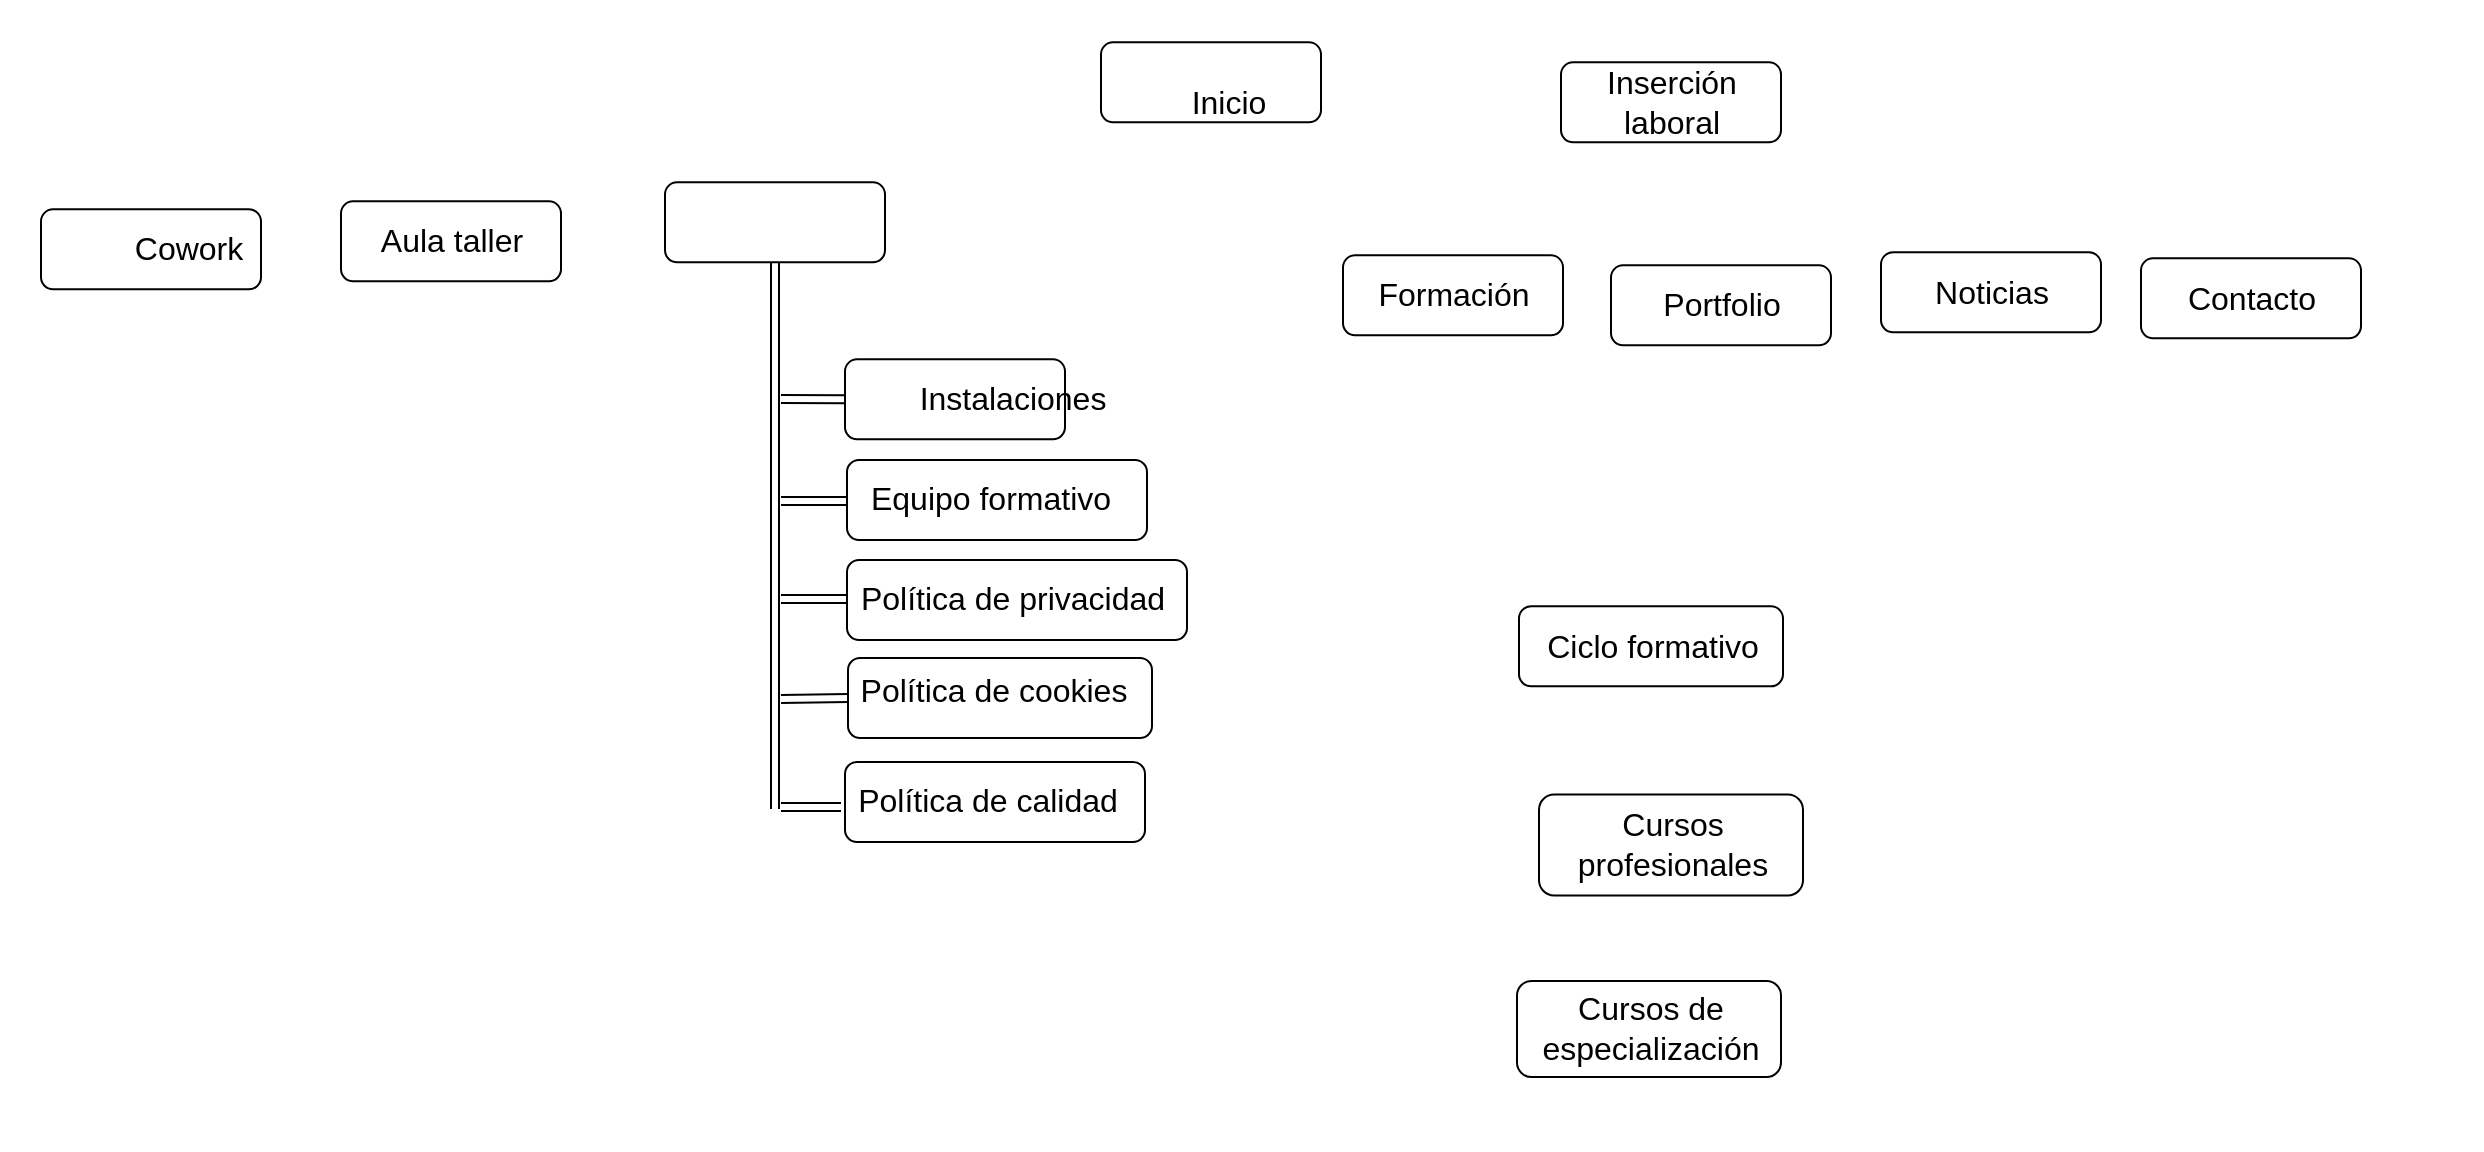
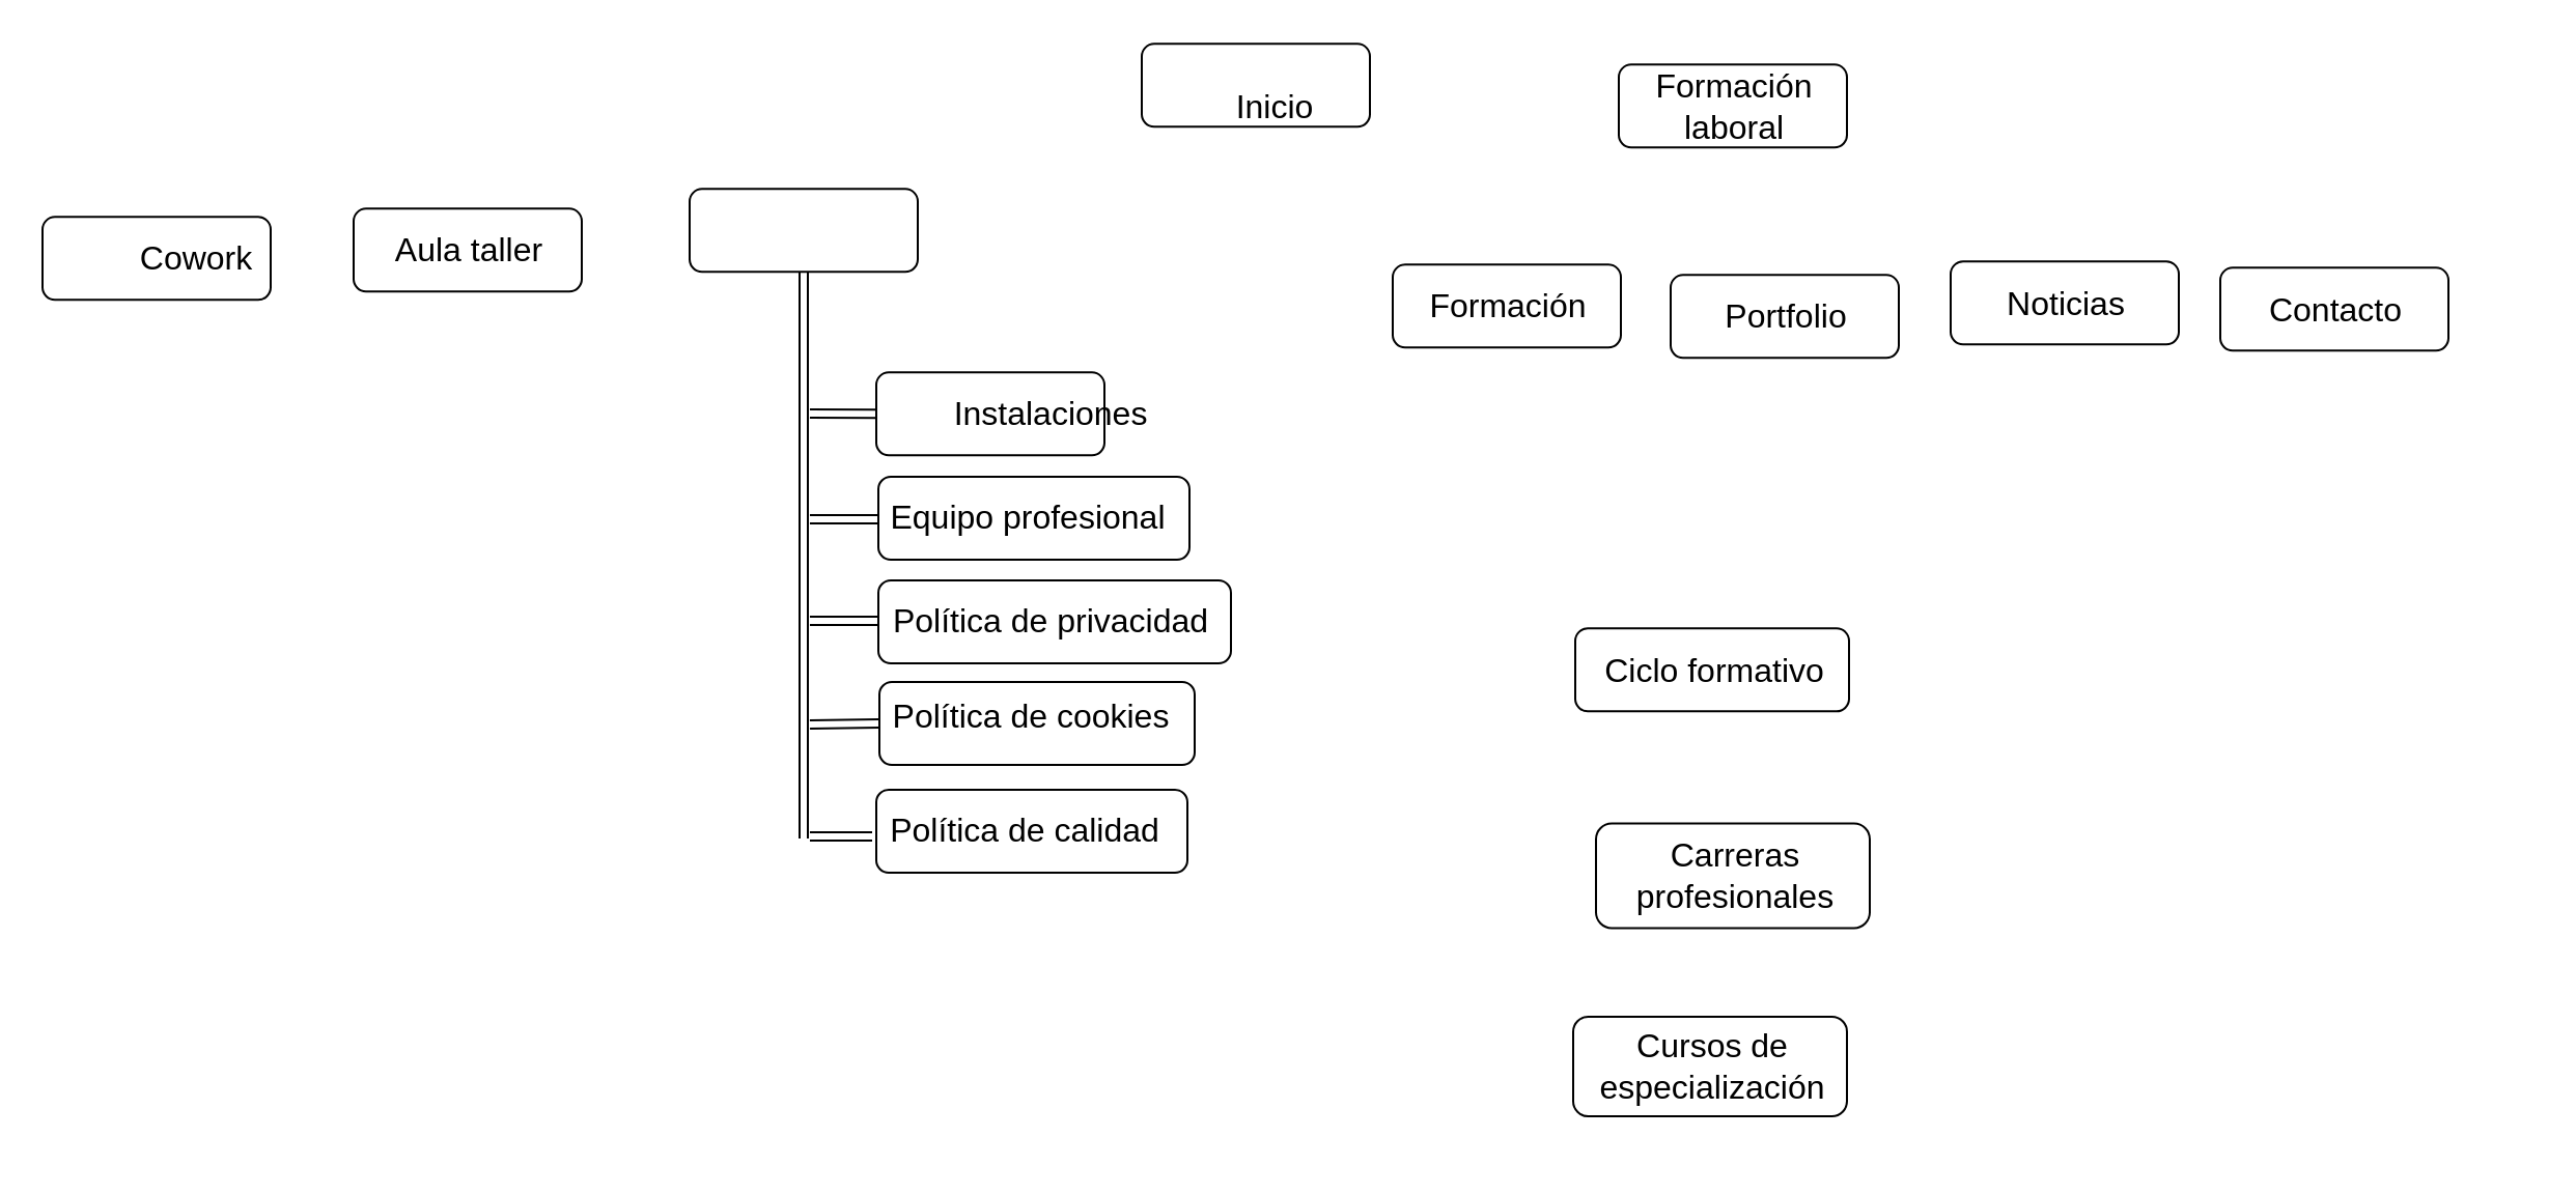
  <mxCell id="0" />
  <mxCell id="1" parent="0" />
  <mxCell id="2" value="" style="group" vertex="1" connectable="0" parent="1"><mxGeometry x="170" y="103.5" width="150" height="50" as="geometry" /></mxCell>
  <mxCell id="3" value="" style="group" vertex="1" connectable="0" parent="2"><mxGeometry width="150" height="50" as="geometry" /></mxCell>
  <mxCell id="4" value="" style="group" vertex="1" connectable="0" parent="3"><mxGeometry x="-1" y="-3.333" width="114" height="40" as="geometry" /></mxCell>
  <mxCell id="5" value="" style="rounded=1;whiteSpace=wrap;html=1;fontSize=16;flipH=1;" vertex="1" parent="4"><mxGeometry x="1" width="110" height="40" as="geometry" /></mxCell>
  <mxCell id="6" value="Aula taller" style="text;html=1;align=center;verticalAlign=middle;whiteSpace=wrap;rounded=0;fontSize=16;" vertex="1" parent="4"><mxGeometry y="13.333" width="114" height="13" as="geometry" /></mxCell>
  <mxCell id="7" value="" style="group;flipH=1;" vertex="1" connectable="0" parent="1"><mxGeometry x="780" y="34" width="150" height="50" as="geometry" /></mxCell>
  <mxCell id="8" value="" style="group" vertex="1" connectable="0" parent="7"><mxGeometry width="150" height="50" as="geometry" /></mxCell>
  <mxCell id="9" value="" style="group" vertex="1" connectable="0" parent="8"><mxGeometry x="-1" y="-3.333" width="114" height="40" as="geometry" /></mxCell>
  <mxCell id="10" value="" style="rounded=1;whiteSpace=wrap;html=1;fontSize=16;" vertex="1" parent="9"><mxGeometry x="1" width="110" height="40" as="geometry" /></mxCell>
- <mxCell id="11" value="Inserción laboral" style="text;html=1;align=center;verticalAlign=middle;whiteSpace=wrap;rounded=0;fontSize=16;" vertex="1" parent="9"><mxGeometry y="13.333" width="114" height="13" as="geometry" /></mxCell>
+ <mxCell id="11" value="Formación laboral" style="text;html=1;align=center;verticalAlign=middle;whiteSpace=wrap;rounded=0;fontSize=16;" vertex="1" parent="9"><mxGeometry y="13.333" width="114" height="13" as="geometry" /></mxCell>
  <mxCell id="12" value="" style="group;flipH=1;" vertex="1" connectable="0" parent="1"><mxGeometry x="671" y="130.5" width="284" height="55" as="geometry" /></mxCell>
  <mxCell id="13" value="" style="group;flipH=1;" vertex="1" connectable="0" parent="12"><mxGeometry width="284" height="55" as="geometry" /></mxCell>
  <mxCell id="14" value="" style="rounded=1;whiteSpace=wrap;html=1;fontSize=16;" vertex="1" parent="13"><mxGeometry y="-3.333" width="110" height="40" as="geometry" /></mxCell>
  <mxCell id="15" value="Formación" style="text;html=1;align=center;verticalAlign=middle;whiteSpace=wrap;rounded=0;fontSize=16;" vertex="1" parent="13"><mxGeometry x="-1" y="10" width="114" height="13" as="geometry" /></mxCell>
  <mxCell id="16" value="" style="group" vertex="1" connectable="0" parent="13"><mxGeometry x="134" y="5" width="150" height="50" as="geometry" /></mxCell>
  <mxCell id="17" value="" style="group" vertex="1" connectable="0" parent="16"><mxGeometry width="150" height="50" as="geometry" /></mxCell>
  <mxCell id="18" value="" style="rounded=1;whiteSpace=wrap;html=1;fontSize=16;" vertex="1" parent="17"><mxGeometry y="-3.333" width="110" height="40" as="geometry" /></mxCell>
  <mxCell id="19" value="Portfolio" style="text;html=1;align=center;verticalAlign=middle;whiteSpace=wrap;rounded=0;fontSize=16;" vertex="1" parent="17"><mxGeometry x="-1" y="10" width="114" height="13" as="geometry" /></mxCell>
  <mxCell id="20" value="" style="group;flipH=1;" vertex="1" connectable="0" parent="1"><mxGeometry x="940" y="129" width="150" height="50" as="geometry" /></mxCell>
  <mxCell id="21" value="" style="group" vertex="1" connectable="0" parent="20"><mxGeometry width="150" height="50" as="geometry" /></mxCell>
  <mxCell id="22" value="" style="group" vertex="1" connectable="0" parent="21"><mxGeometry x="-1" y="-3.333" width="114" height="40" as="geometry" /></mxCell>
  <mxCell id="23" value="" style="rounded=1;whiteSpace=wrap;html=1;fontSize=16;" vertex="1" parent="22"><mxGeometry x="1" width="110" height="40" as="geometry" /></mxCell>
  <mxCell id="24" value="Noticias" style="text;html=1;align=center;verticalAlign=middle;whiteSpace=wrap;rounded=0;fontSize=16;" vertex="1" parent="22"><mxGeometry y="13.333" width="114" height="13" as="geometry" /></mxCell>
  <mxCell id="25" value="" style="group;flipH=1;" vertex="1" connectable="0" parent="1"><mxGeometry x="1070" y="132" width="150" height="50" as="geometry" /></mxCell>
  <mxCell id="26" value="" style="group" vertex="1" connectable="0" parent="25"><mxGeometry width="150" height="50" as="geometry" /></mxCell>
  <mxCell id="27" value="" style="rounded=1;whiteSpace=wrap;html=1;fontSize=16;" vertex="1" parent="26"><mxGeometry y="-3.333" width="110" height="40" as="geometry" /></mxCell>
  <mxCell id="28" value="Contacto" style="text;html=1;align=center;verticalAlign=middle;whiteSpace=wrap;rounded=0;fontSize=16;" vertex="1" parent="26"><mxGeometry x="-1" y="10" width="114" height="13" as="geometry" /></mxCell>
  <mxCell id="29" value="" style="group;flipH=1;" vertex="1" connectable="0" parent="1"><mxGeometry x="422" y="182.5" width="110" height="50" as="geometry" /></mxCell>
  <mxCell id="30" value="" style="group" vertex="1" connectable="0" parent="29"><mxGeometry width="110" height="50" as="geometry" /></mxCell>
  <mxCell id="31" value="" style="rounded=1;whiteSpace=wrap;html=1;fontSize=16;" vertex="1" parent="30"><mxGeometry y="-3.333" width="110" height="40" as="geometry" /></mxCell>
  <mxCell id="32" value="Instalaciones" style="text;html=1;align=center;verticalAlign=middle;whiteSpace=wrap;rounded=0;fontSize=16;" vertex="1" parent="30"><mxGeometry x="66" y="10" width="36.667" height="13.333" as="geometry" /></mxCell>
  <mxCell id="33" value="" style="group;flipH=1;" vertex="1" connectable="0" parent="1"><mxGeometry x="361" y="232.5" width="276" height="100" as="geometry" /></mxCell>
  <mxCell id="34" value="" style="group" vertex="1" connectable="0" parent="33"><mxGeometry width="276" height="100" as="geometry" /></mxCell>
  <mxCell id="35" value="" style="rounded=1;whiteSpace=wrap;html=1;fontSize=16;" vertex="1" parent="34"><mxGeometry x="62" y="-3" width="150" height="40" as="geometry" /></mxCell>
- <mxCell id="36" value="Equipo formativo" style="text;html=1;align=center;verticalAlign=middle;whiteSpace=wrap;rounded=0;fontSize=16;flipH=1;" vertex="1" parent="34"><mxGeometry x="59" y="10" width="151" height="13" as="geometry" /></mxCell>
+ <mxCell id="36" value="Equipo profesional" style="text;html=1;align=center;verticalAlign=middle;whiteSpace=wrap;rounded=0;fontSize=16;flipH=1;" vertex="1" parent="34"><mxGeometry x="59" y="10" width="151" height="13" as="geometry" /></mxCell>
  <mxCell id="37" value="" style="group;flipH=1;" vertex="1" connectable="0" parent="34"><mxGeometry y="50" width="276" height="50" as="geometry" /></mxCell>
  <mxCell id="38" value="" style="group" vertex="1" connectable="0" parent="37"><mxGeometry width="276" height="50" as="geometry" /></mxCell>
  <mxCell id="39" value="" style="rounded=1;whiteSpace=wrap;html=1;fontSize=16;" vertex="1" parent="38"><mxGeometry x="62" y="-3" width="170" height="40" as="geometry" /></mxCell>
  <mxCell id="40" value="Política de privacidad" style="text;html=1;align=center;verticalAlign=middle;whiteSpace=wrap;rounded=0;fontSize=16;flipH=1;" vertex="1" parent="38"><mxGeometry x="64" y="10" width="163" height="13" as="geometry" /></mxCell>
  <mxCell id="41" value="" style="group;flipH=1;" vertex="1" connectable="0" parent="1"><mxGeometry x="402" y="383.5" width="276" height="50" as="geometry" /></mxCell>
  <mxCell id="42" value="" style="group" vertex="1" connectable="0" parent="41"><mxGeometry width="276" height="50" as="geometry" /></mxCell>
  <mxCell id="43" value="" style="rounded=1;whiteSpace=wrap;html=1;fontSize=16;" vertex="1" parent="42"><mxGeometry x="20" y="-3" width="150" height="40" as="geometry" /></mxCell>
  <mxCell id="44" value="Política de calidad" style="text;html=1;align=center;verticalAlign=middle;whiteSpace=wrap;rounded=0;fontSize=16;flipH=1;" vertex="1" parent="42"><mxGeometry x="24" y="10" width="136" height="13" as="geometry" /></mxCell>
  <mxCell id="45" value="" style="group;flipH=1;" vertex="1" connectable="0" parent="1"><mxGeometry x="280" y="333.5" width="276" height="50" as="geometry" /></mxCell>
  <mxCell id="46" value="" style="group" vertex="1" connectable="0" parent="45"><mxGeometry x="124.5" y="-5" width="276" height="50" as="geometry" /></mxCell>
  <mxCell id="47" value="" style="rounded=1;whiteSpace=wrap;html=1;fontSize=16;" vertex="1" parent="46"><mxGeometry x="19" width="152" height="40" as="geometry" /></mxCell>
  <mxCell id="48" value="Política de cookies" style="text;html=1;align=center;verticalAlign=middle;whiteSpace=wrap;rounded=0;fontSize=16;flipH=1;" vertex="1" parent="46"><mxGeometry x="24" y="10" width="136" height="13" as="geometry" /></mxCell>
  <mxCell id="49" value="" style="group" vertex="1" connectable="0" parent="1"><mxGeometry x="20" y="107.5" width="110" height="50" as="geometry" /></mxCell>
  <mxCell id="50" value="" style="group;flipH=1;" vertex="1" connectable="0" parent="49"><mxGeometry width="110" height="50" as="geometry" /></mxCell>
  <mxCell id="51" value="" style="group" vertex="1" connectable="0" parent="50"><mxGeometry width="110" height="50" as="geometry" /></mxCell>
  <mxCell id="52" value="" style="rounded=1;whiteSpace=wrap;html=1;fontSize=16;" vertex="1" parent="51"><mxGeometry y="-3.333" width="110" height="40" as="geometry" /></mxCell>
  <mxCell id="53" value="Cowork" style="text;html=1;align=center;verticalAlign=middle;whiteSpace=wrap;rounded=0;fontSize=16;" vertex="1" parent="51"><mxGeometry x="56" y="10" width="36.667" height="13.333" as="geometry" /></mxCell>
  <mxCell id="54" value="" style="group" vertex="1" connectable="0" parent="1"><mxGeometry x="332" y="94" width="110" height="50" as="geometry" /></mxCell>
  <mxCell id="55" value="" style="group;flipH=1;" vertex="1" connectable="0" parent="54"><mxGeometry width="110" height="50" as="geometry" /></mxCell>
  <mxCell id="56" value="" style="group" vertex="1" connectable="0" parent="55"><mxGeometry width="110" height="50" as="geometry" /></mxCell>
  <mxCell id="57" value="" style="rounded=1;whiteSpace=wrap;html=1;fontSize=16;" vertex="1" parent="56"><mxGeometry y="-3.333" width="110" height="40" as="geometry" /></mxCell>
  <mxCell id="58" value="" style="group" vertex="1" connectable="0" parent="1"><mxGeometry x="550" y="24" width="110" height="50" as="geometry" /></mxCell>
  <mxCell id="59" value="" style="group" vertex="1" connectable="0" parent="58"><mxGeometry width="110" height="50" as="geometry" /></mxCell>
  <mxCell id="60" value="" style="group" vertex="1" connectable="0" parent="59"><mxGeometry width="110" height="50" as="geometry" /></mxCell>
  <mxCell id="61" value="" style="rounded=1;whiteSpace=wrap;html=1;fontSize=16;" vertex="1" parent="60"><mxGeometry y="-3.333" width="110" height="40" as="geometry" /></mxCell>
  <mxCell id="62" value="Inicio" style="text;html=1;align=center;verticalAlign=middle;whiteSpace=wrap;rounded=0;fontSize=16;" vertex="1" parent="60"><mxGeometry x="46" y="20" width="36.667" height="13.333" as="geometry" /></mxCell>
  <mxCell id="63" value="" style="shape=link;html=1;fontSize=16;entryX=0.5;entryY=1;entryDx=0;entryDy=0;" edge="1" parent="1" target="57"><mxGeometry width="50" height="50" relative="1" as="geometry"><mxPoint x="387" y="404" as="sourcePoint" /><mxPoint x="70" y="454" as="targetPoint" /></mxGeometry></mxCell>
  <mxCell id="64" value="" style="shape=link;html=1;fontSize=16;" edge="1" parent="1"><mxGeometry width="50" height="50" relative="1" as="geometry"><mxPoint x="420" y="403" as="sourcePoint" /><mxPoint x="390" y="403" as="targetPoint" /></mxGeometry></mxCell>
  <mxCell id="65" value="" style="shape=link;html=1;fontSize=16;entryX=0;entryY=0.5;entryDx=0;entryDy=0;" edge="1" parent="1" target="47"><mxGeometry width="50" height="50" relative="1" as="geometry"><mxPoint x="390" y="349" as="sourcePoint" /><mxPoint x="70" y="454" as="targetPoint" /></mxGeometry></mxCell>
  <mxCell id="66" value="" style="shape=link;html=1;fontSize=16;" edge="1" parent="1"><mxGeometry width="50" height="50" relative="1" as="geometry"><mxPoint x="423" y="299" as="sourcePoint" /><mxPoint x="390" y="299" as="targetPoint" /></mxGeometry></mxCell>
  <mxCell id="67" value="" style="shape=link;html=1;fontSize=16;" edge="1" parent="1"><mxGeometry width="50" height="50" relative="1" as="geometry"><mxPoint x="390" y="250" as="sourcePoint" /><mxPoint x="423" y="250" as="targetPoint" /></mxGeometry></mxCell>
  <mxCell id="68" value="" style="shape=link;html=1;fontSize=16;entryX=0;entryY=0.5;entryDx=0;entryDy=0;" edge="1" parent="1" target="31"><mxGeometry width="50" height="50" relative="1" as="geometry"><mxPoint x="390" y="199" as="sourcePoint" /><mxPoint x="410" y="184" as="targetPoint" /></mxGeometry></mxCell>
  <mxCell id="69" value="" style="group;flipH=1;" vertex="1" connectable="0" parent="1"><mxGeometry x="759" y="306" width="180" height="50" as="geometry" /></mxCell>
  <mxCell id="70" value="" style="group" vertex="1" connectable="0" parent="69"><mxGeometry width="180" height="50" as="geometry" /></mxCell>
  <mxCell id="71" value="" style="rounded=1;whiteSpace=wrap;html=1;fontSize=16;" vertex="1" parent="70"><mxGeometry y="-3.333" width="132" height="40" as="geometry" /></mxCell>
  <mxCell id="72" value="Ciclo formativo" style="text;html=1;align=center;verticalAlign=middle;whiteSpace=wrap;rounded=0;fontSize=16;" vertex="1" parent="70"><mxGeometry x="-1.2" y="10" width="136.8" height="13" as="geometry" /></mxCell>
  <mxCell id="73" value="" style="group;flipH=1;" vertex="1" connectable="0" parent="1"><mxGeometry x="769" y="401" width="180" height="63" as="geometry" /></mxCell>
  <mxCell id="74" value="" style="group" vertex="1" connectable="0" parent="73"><mxGeometry width="180" height="63.0" as="geometry" /></mxCell>
  <mxCell id="75" value="" style="rounded=1;whiteSpace=wrap;html=1;fontSize=16;" vertex="1" parent="74"><mxGeometry y="-4.2" width="132" height="50.4" as="geometry" /></mxCell>
- <mxCell id="76" value="Cursos profesionales" style="text;html=1;align=center;verticalAlign=middle;whiteSpace=wrap;rounded=0;fontSize=16;" vertex="1" parent="74"><mxGeometry x="-1.2" y="12.6" width="136.8" height="16.38" as="geometry" /></mxCell>
+ <mxCell id="76" value="Carreras profesionales" style="text;html=1;align=center;verticalAlign=middle;whiteSpace=wrap;rounded=0;fontSize=16;" vertex="1" parent="74"><mxGeometry x="-1.2" y="12.6" width="136.8" height="16.38" as="geometry" /></mxCell>
  <mxCell id="77" value="" style="group;flipH=1;" vertex="1" connectable="0" parent="1"><mxGeometry x="758" y="494" width="180" height="60" as="geometry" /></mxCell>
  <mxCell id="78" value="" style="group" vertex="1" connectable="0" parent="77"><mxGeometry width="180" height="60" as="geometry" /></mxCell>
  <mxCell id="79" value="" style="rounded=1;whiteSpace=wrap;html=1;fontSize=16;" vertex="1" parent="78"><mxGeometry y="-4.0" width="132" height="48" as="geometry" /></mxCell>
  <mxCell id="80" value="Cursos de especialización" style="text;html=1;align=center;verticalAlign=middle;whiteSpace=wrap;rounded=0;fontSize=16;" vertex="1" parent="78"><mxGeometry x="-1.2" y="12" width="136.8" height="15.6" as="geometry" /></mxCell>
